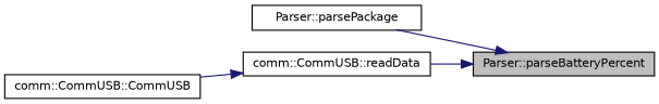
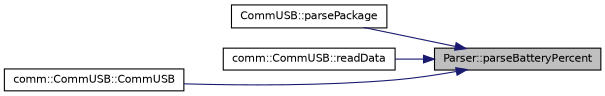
  digraph {
    rankdir=RL
    node [color=black fillcolor=white fontname=Helvetica fontsize=10 shape=record style=filled]
    edge [color=midnightblue dir=back fontname=Helvetica fontsize=10 labelfontname=Helvetica labelfontsize=10 style=solid]
    n1 [fillcolor=grey75 fontcolor=black height=0.2 label="Parser::parseBatteryPercent" width=0.4]
-   n2 [height=0.2 label="Parser::parsePackage" width=0.4]
+   n2 [height=0.2 label="CommUSB::parsePackage" width=0.4]
    n3 [height=0.2 label="comm::CommUSB::readData" width=0.4]
    n4 [height=0.2 label="comm::CommUSB::CommUSB" width=0.4]
    n1 -> n2
    n1 -> n3
-   n3 -> n4
+   n1 -> n4
  }
